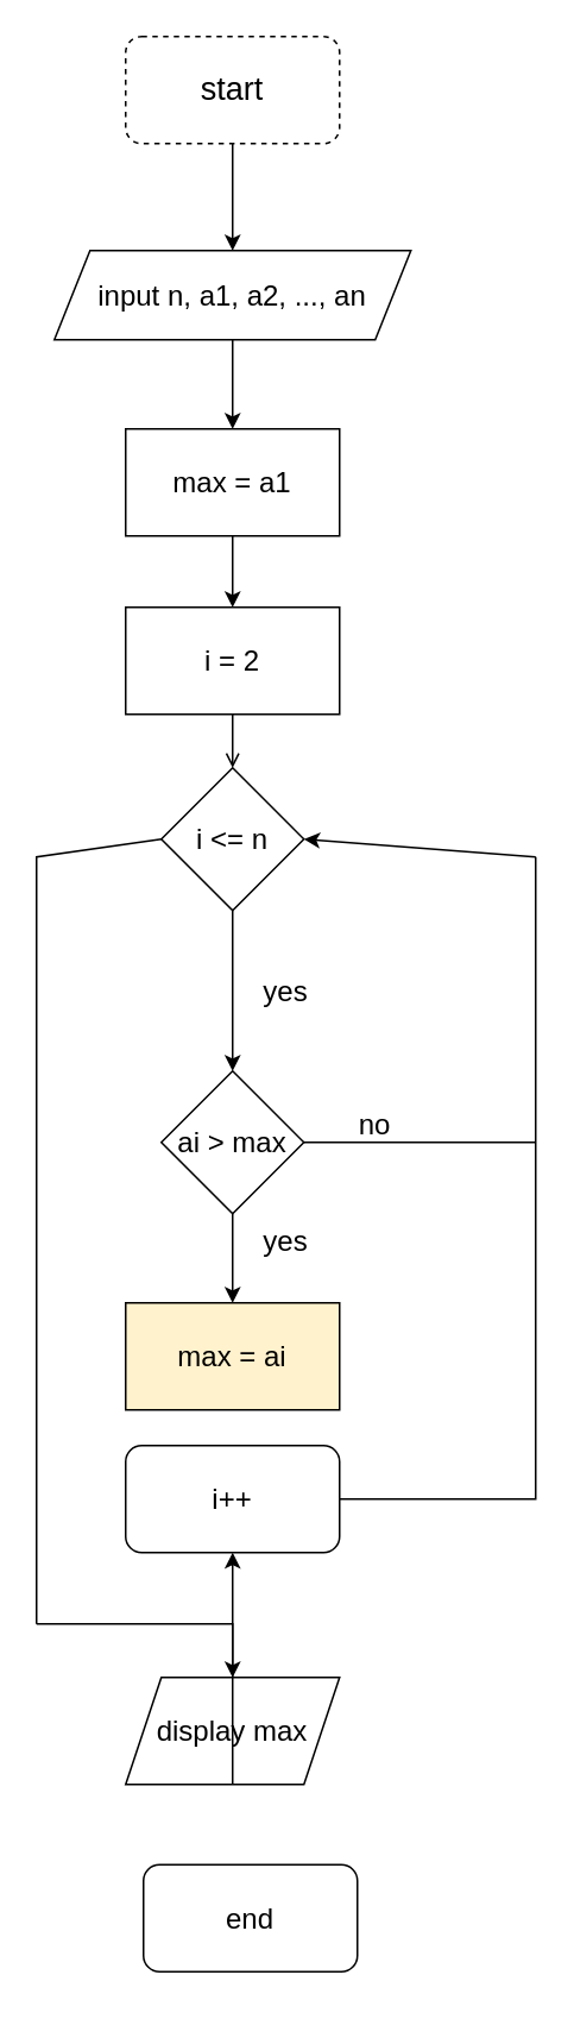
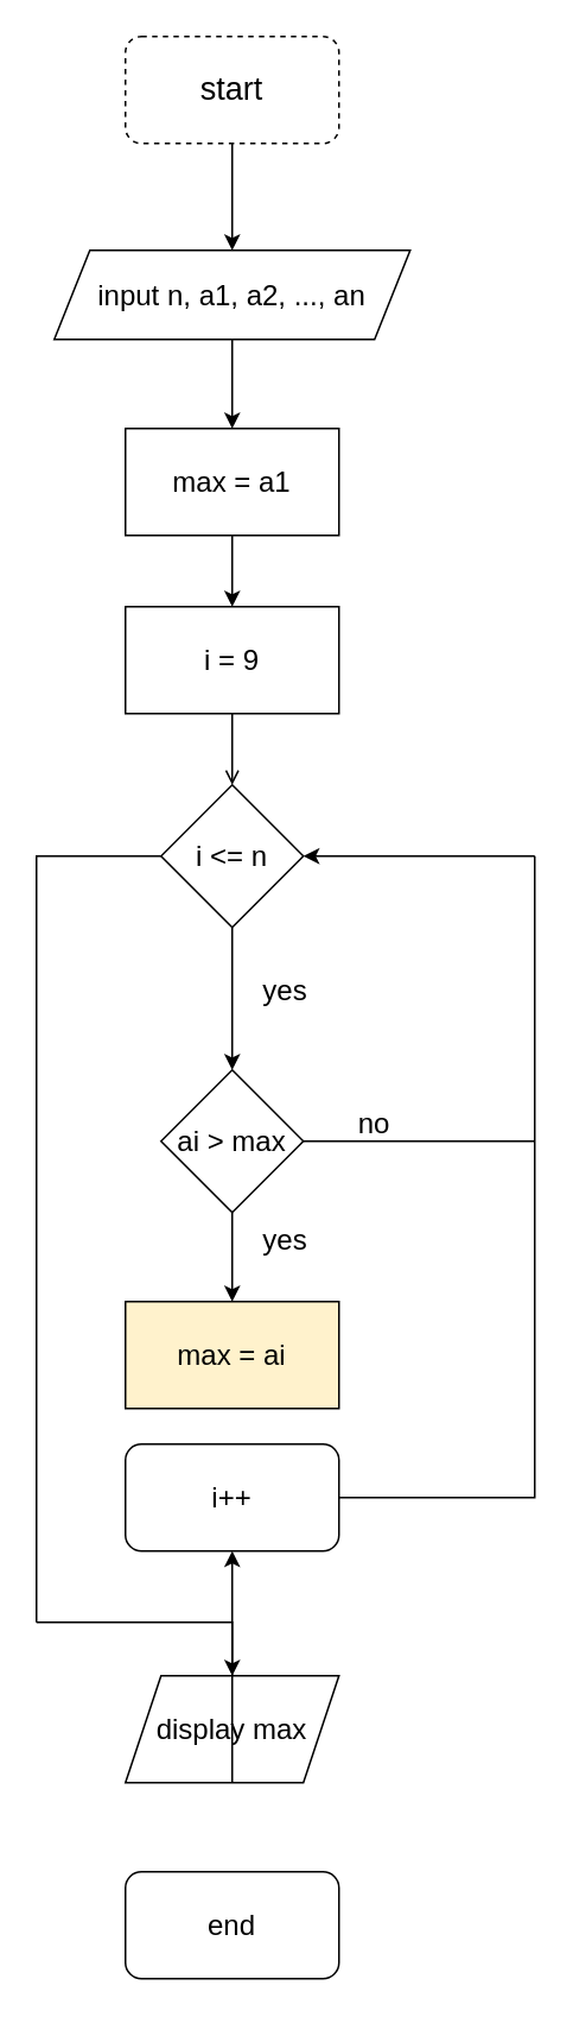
  <mxCell id="0" />
  <mxCell id="1" parent="0" />
  <mxCell id="2" value="&lt;font style=&quot;font-size: 18px;&quot;&gt;start&lt;/font&gt;" style="rounded=1;whiteSpace=wrap;html=1;dashed=1;" vertex="1" parent="1"><mxGeometry x="70" y="20" width="120" height="60" as="geometry" /></mxCell>
  <mxCell id="3" value="" style="endArrow=classic;html=1;rounded=0;fontSize=18;exitX=0.5;exitY=1;exitDx=0;exitDy=0;" edge="1" parent="1" source="2"><mxGeometry width="50" height="50" relative="1" as="geometry"><mxPoint x="130" y="320" as="sourcePoint" /><mxPoint x="130" y="140" as="targetPoint" /></mxGeometry></mxCell>
  <mxCell id="4" value="&lt;font style=&quot;font-size: 16px;&quot;&gt;input n, a1, a2, ..., an&lt;/font&gt;" style="shape=parallelogram;perimeter=parallelogramPerimeter;whiteSpace=wrap;html=1;fixedSize=1;fontSize=18;" vertex="1" parent="1"><mxGeometry x="30" y="140" width="200" height="50" as="geometry" /></mxCell>
  <mxCell id="5" value="" style="endArrow=classic;html=1;rounded=0;fontSize=16;exitX=0.5;exitY=1;exitDx=0;exitDy=0;" edge="1" parent="1" source="4"><mxGeometry width="50" height="50" relative="1" as="geometry"><mxPoint x="10" y="310" as="sourcePoint" /><mxPoint x="130" y="240" as="targetPoint" /></mxGeometry></mxCell>
  <mxCell id="6" value="max = a1" style="rounded=0;whiteSpace=wrap;html=1;fontSize=16;" vertex="1" parent="1"><mxGeometry x="70" y="240" width="120" height="60" as="geometry" /></mxCell>
- <mxCell id="7" value="i = 2" style="rounded=0;whiteSpace=wrap;html=1;fontSize=16;" vertex="1" parent="1"><mxGeometry x="70" y="340" width="120" height="60" as="geometry" /></mxCell>
+ <mxCell id="7" value="i = 9" style="rounded=0;whiteSpace=wrap;html=1;fontSize=16;" vertex="1" parent="1"><mxGeometry x="70" y="340" width="120" height="60" as="geometry" /></mxCell>
  <mxCell id="8" value="" style="endArrow=classic;html=1;rounded=0;fontSize=16;exitX=0.5;exitY=1;exitDx=0;exitDy=0;entryX=0.5;entryY=0;entryDx=0;entryDy=0;" edge="1" parent="1" source="6" target="7"><mxGeometry width="50" height="50" relative="1" as="geometry"><mxPoint x="10" y="310" as="sourcePoint" /><mxPoint x="60" y="260" as="targetPoint" /></mxGeometry></mxCell>
- <mxCell id="9" value="i &amp;lt;= n" style="rhombus;whiteSpace=wrap;html=1;fontSize=16;" vertex="1" parent="1"><mxGeometry x="90" y="430" width="80" height="80" as="geometry" /></mxCell>
+ <mxCell id="9" value="i &amp;lt;= n" style="rhombus;whiteSpace=wrap;html=1;fontSize=16;" vertex="1" parent="1"><mxGeometry x="90" y="440" width="80" height="80" as="geometry" /></mxCell>
  <mxCell id="10" value="" style="endArrow=open;html=1;rounded=0;fontSize=16;exitX=0.5;exitY=1;exitDx=0;exitDy=0;" edge="1" parent="1" source="7" target="9"><mxGeometry width="50" height="50" relative="1" as="geometry"><mxPoint x="110" y="490" as="sourcePoint" /><mxPoint x="160" y="440" as="targetPoint" /></mxGeometry></mxCell>
  <mxCell id="11" value="" style="endArrow=classic;html=1;rounded=0;fontSize=16;exitX=0.5;exitY=1;exitDx=0;exitDy=0;" edge="1" parent="1" source="9"><mxGeometry width="50" height="50" relative="1" as="geometry"><mxPoint x="110" y="570" as="sourcePoint" /><mxPoint x="130" y="600" as="targetPoint" /></mxGeometry></mxCell>
  <mxCell id="12" value="ai &amp;gt; max" style="rhombus;whiteSpace=wrap;html=1;fontSize=16;" vertex="1" parent="1"><mxGeometry x="90" y="600" width="80" height="80" as="geometry" /></mxCell>
  <mxCell id="13" value="" style="endArrow=classic;html=1;rounded=0;fontSize=16;exitX=0.5;exitY=1;exitDx=0;exitDy=0;" edge="1" parent="1" source="12"><mxGeometry width="50" height="50" relative="1" as="geometry"><mxPoint x="110" y="680" as="sourcePoint" /><mxPoint x="130" y="730" as="targetPoint" /></mxGeometry></mxCell>
  <mxCell id="14" value="max = ai" style="rounded=0;whiteSpace=wrap;html=1;fontSize=16;fillColor=#fff2cc;" vertex="1" parent="1"><mxGeometry x="70" y="730" width="120" height="60" as="geometry" /></mxCell>
  <mxCell id="15" value="yes" style="text;html=1;strokeColor=none;fillColor=none;align=center;verticalAlign=middle;whiteSpace=wrap;rounded=0;fontSize=16;" vertex="1" parent="1"><mxGeometry x="130" y="680" width="60" height="30" as="geometry" /></mxCell>
  <mxCell id="16" value="yes" style="text;html=1;strokeColor=none;fillColor=none;align=center;verticalAlign=middle;whiteSpace=wrap;rounded=0;fontSize=16;" vertex="1" parent="1"><mxGeometry x="130" y="540" width="60" height="30" as="geometry" /></mxCell>
  <mxCell id="17" value="i++" style="whiteSpace=wrap;html=1;fontSize=16;rounded=1;" vertex="1" parent="1"><mxGeometry x="70" y="810" width="120" height="60" as="geometry" /></mxCell>
  <mxCell id="18" value="" style="endArrow=none;html=1;rounded=0;fontSize=16;exitX=1;exitY=0.5;exitDx=0;exitDy=0;" edge="1" parent="1" source="17"><mxGeometry width="50" height="50" relative="1" as="geometry"><mxPoint x="100" y="590" as="sourcePoint" /><mxPoint x="300" y="480" as="targetPoint" /><Array as="points"><mxPoint x="300" y="840" /></Array></mxGeometry></mxCell>
  <mxCell id="19" value="" style="endArrow=classic;html=1;rounded=0;fontSize=16;entryX=1;entryY=0.5;entryDx=0;entryDy=0;" edge="1" parent="1" target="9"><mxGeometry width="50" height="50" relative="1" as="geometry"><mxPoint x="300" y="480" as="sourcePoint" /><mxPoint x="150" y="540" as="targetPoint" /></mxGeometry></mxCell>
  <mxCell id="20" value="" style="endArrow=none;html=1;rounded=0;fontSize=16;exitX=1;exitY=0.5;exitDx=0;exitDy=0;" edge="1" parent="1" source="12"><mxGeometry width="50" height="50" relative="1" as="geometry"><mxPoint x="130" y="650" as="sourcePoint" /><mxPoint x="300" y="640" as="targetPoint" /></mxGeometry></mxCell>
  <mxCell id="21" value="no" style="text;html=1;strokeColor=none;fillColor=none;align=center;verticalAlign=middle;whiteSpace=wrap;rounded=0;fontSize=16;" vertex="1" parent="1"><mxGeometry x="180" y="620" width="60" height="20" as="geometry" /></mxCell>
  <mxCell id="22" value="" style="endArrow=none;html=1;rounded=0;fontSize=16;entryX=0;entryY=0.5;entryDx=0;entryDy=0;" edge="1" parent="1" target="9"><mxGeometry width="50" height="50" relative="1" as="geometry"><mxPoint x="20" y="910" as="sourcePoint" /><mxPoint x="180" y="670" as="targetPoint" /><Array as="points"><mxPoint x="20" y="480" /></Array></mxGeometry></mxCell>
  <mxCell id="23" value="" style="endArrow=classic;html=1;rounded=0;fontSize=16;" edge="1" parent="1"><mxGeometry width="50" height="50" relative="1" as="geometry"><mxPoint x="20" y="910" as="sourcePoint" /><mxPoint x="130" y="940" as="targetPoint" /><Array as="points"><mxPoint x="130" y="910" /></Array></mxGeometry></mxCell>
- <mxCell id="24" value="end" style="rounded=1;whiteSpace=wrap;html=1;fontSize=16;" vertex="1" parent="1"><mxGeometry x="80" y="1045" width="120" height="60" as="geometry" /></mxCell>
+ <mxCell id="24" value="end" style="rounded=1;whiteSpace=wrap;html=1;fontSize=16;" vertex="1" parent="1"><mxGeometry x="70" y="1050" width="120" height="60" as="geometry" /></mxCell>
  <mxCell id="25" value="display max" style="shape=parallelogram;perimeter=parallelogramPerimeter;whiteSpace=wrap;html=1;fixedSize=1;fontSize=16;" vertex="1" parent="1"><mxGeometry x="70" y="940" width="120" height="60" as="geometry" /></mxCell>
  <mxCell id="26" value="" style="endArrow=classic;html=1;rounded=0;fontSize=16;exitX=0.5;exitY=1;exitDx=0;exitDy=0;" edge="1" parent="1" source="25" target="17"><mxGeometry width="50" height="50" relative="1" as="geometry"><mxPoint x="110" y="890" as="sourcePoint" /><mxPoint x="160" y="840" as="targetPoint" /></mxGeometry></mxCell>
